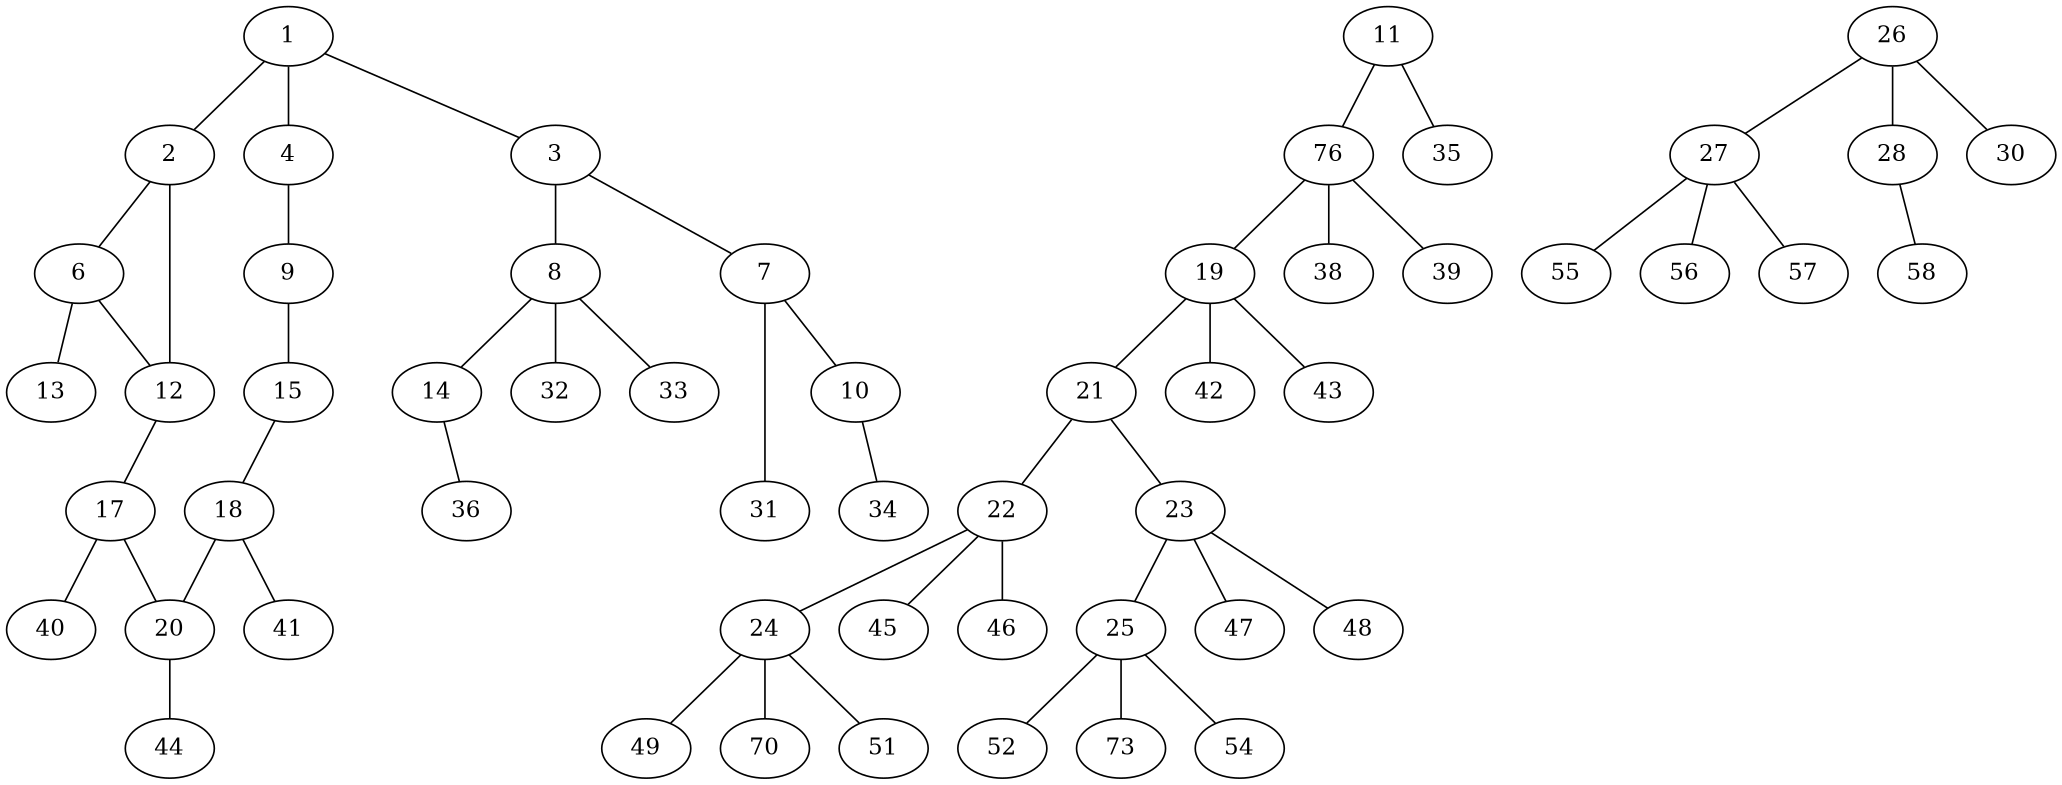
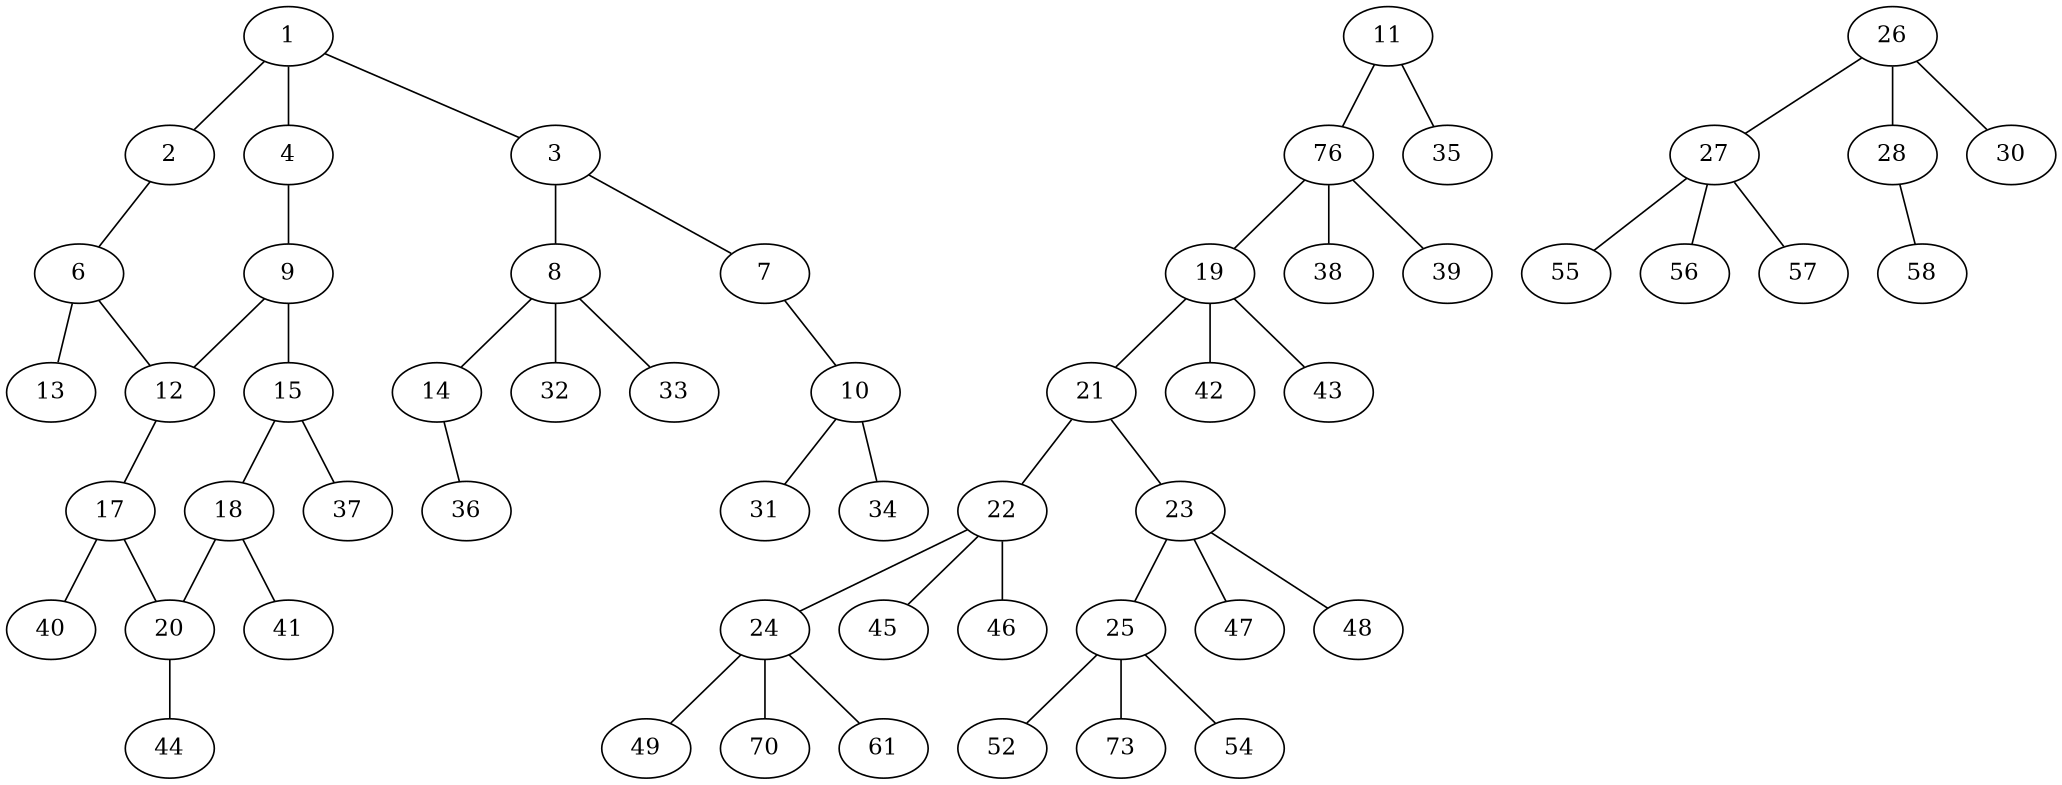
  graph {
    node [chem=H]
    edge [valence=1]
    1 [chem=C]
    2 [chem=C]
    3 [chem=C]
    4 [chem=S]
    6 [chem=C]
    7 [chem=C]
    8 [chem=C]
    9 [chem=C]
    12 [chem=C]
    13 [chem=O]
    10 [chem=C]
    31
    14 [chem=O]
    32
    33
    15 [chem=C]
    34
    11 [chem=N]
    n19 [chem=C label=76]
    35
    17 [chem=C]
    36
    18 [chem=C]
+   37
    19 [chem=C]
    38
    39
    20 [chem=C]
    40
    41
    21 [chem=N]
    42
    43
    44
    22 [chem=C]
    23 [chem=C]
    24 [chem=C]
    45
    46
    25 [chem=C]
    47
    48
    49
    n44 [label=70]
-   51
+   51 [label=61]
    52
    n47 [label=73]
    54
    26 [chem=S]
    27 [chem=C]
    28 [chem=O]
    30 [chem=O]
    55
    56
    57
    58
    1 -- 2 [valence=2]
    1 -- 3
    1 -- 4
    2 -- 6
    3 -- 7 [valence=2]
    3 -- 8
    4 -- 9
    6 -- 12
    6 -- 13 [valence=2]
    7 -- 10
-   7 -- 31
+   10 -- 31
    8 -- 14
    8 -- 32
    8 -- 33
-   2 -- 12 [valence=2]
+   9 -- 12 [valence=2]
    9 -- 15
    12 -- 17
    10 -- 34
    14 -- 36
    15 -- 18 [valence=2]
+   15 -- 37
    11 -- n19
    11 -- 35
    n19 -- 19
    n19 -- 38
    n19 -- 39
    17 -- 20 [valence=2]
    17 -- 40
    18 -- 20
    18 -- 41
    19 -- 21
    19 -- 42
    19 -- 43
    20 -- 44
    21 -- 22
    21 -- 23
    22 -- 24
    22 -- 45
    22 -- 46
    23 -- 25
    23 -- 47
    23 -- 48
    24 -- 49
    24 -- n44
    24 -- 51
    25 -- 52
    25 -- n47
    25 -- 54
    26 -- 27
    26 -- 28
    26 -- 30 [valence=2]
    27 -- 55
    27 -- 56
    27 -- 57
    28 -- 58
  }
